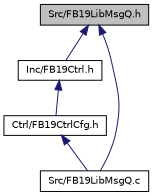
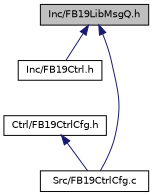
  digraph {
    node [color=black fillcolor=white fontname=Helvetica fontsize=10 shape=record style=filled]
    edge [color=midnightblue dir=back fontname=Helvetica fontsize=10 labelfontname=Helvetica labelfontsize=10 style=solid]
-   n1 [fillcolor=grey75 fontcolor=black height=0.2 label="Src/FB19LibMsgQ.h" width=0.4]
+   n1 [fillcolor=grey75 fontcolor=black height=0.2 label="Inc/FB19LibMsgQ.h" width=0.4]
    n2 [height=0.2 label="Inc/FB19Ctrl.h" width=0.4]
-   n3 [height=0.2 label="Src/FB19LibMsgQ.c" width=0.4]
+   n3 [height=0.2 label="Src/FB19CtrlCfg.c" width=0.4]
    n4 [height=0.2 label="Ctrl/FB19CtrlCfg.h" width=0.4]
    n1 -> n2
    n1 -> n3
-   n2 -> n4
    n4 -> n3
  }
